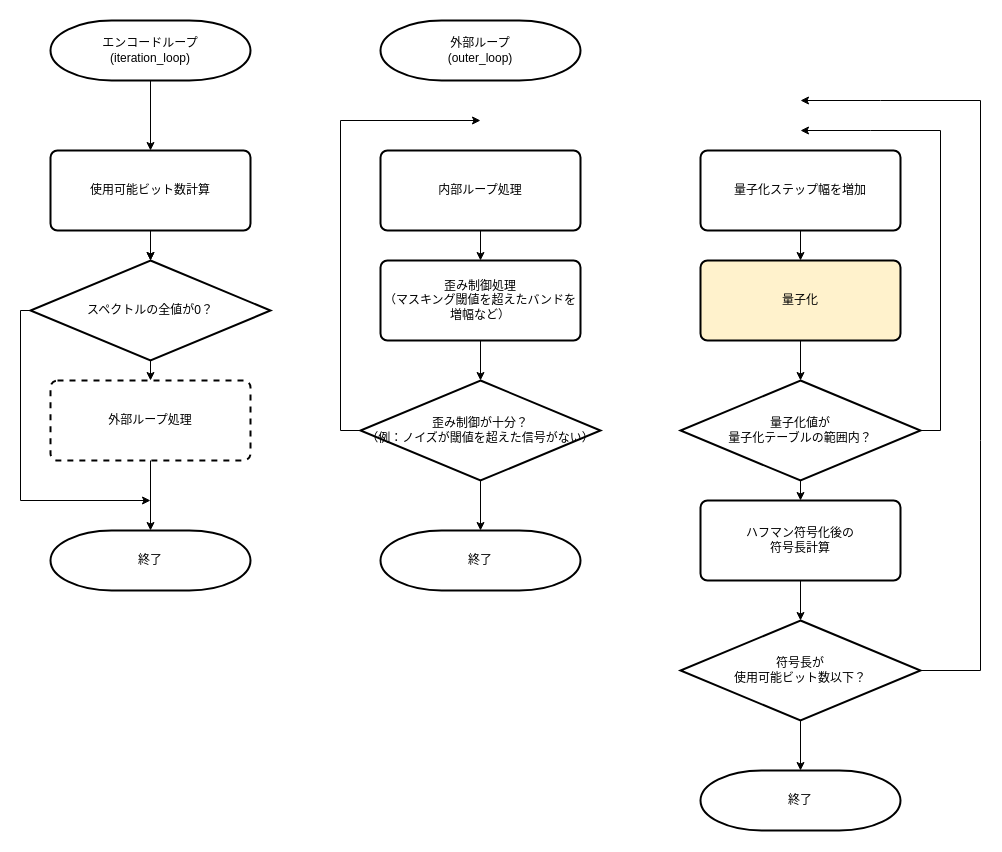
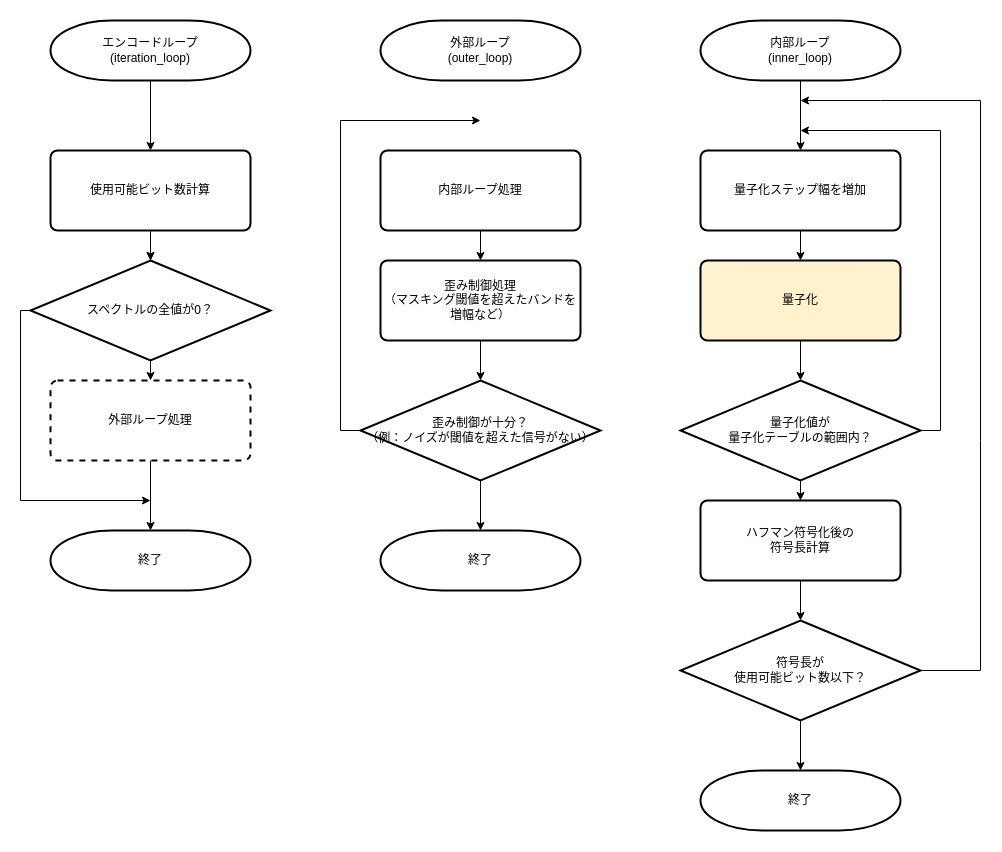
  <mxCell id="0" />
  <mxCell id="1" parent="0" />
  <mxCell id="2" value="量子化ステップ幅を増加" style="rounded=1;whiteSpace=wrap;html=1;absoluteArcSize=1;arcSize=14;strokeWidth=2;" vertex="1" parent="1"><mxGeometry x="700" y="150" width="200" height="80" as="geometry" /></mxCell>
  <mxCell id="3" value="量子化" style="rounded=1;whiteSpace=wrap;html=1;absoluteArcSize=1;arcSize=14;strokeWidth=2;fillColor=#fff2cc;" vertex="1" parent="1"><mxGeometry x="700" y="260" width="200" height="80" as="geometry" /></mxCell>
  <mxCell id="4" value="量子化値が&lt;br&gt;量子化テーブルの範囲内？" style="strokeWidth=2;html=1;shape=mxgraph.flowchart.decision;whiteSpace=wrap;" vertex="1" parent="1"><mxGeometry x="680" y="380" width="240" height="100" as="geometry" /></mxCell>
  <mxCell id="5" value="" style="endArrow=classic;html=1;rounded=0;entryX=0.5;entryY=0;entryDx=0;entryDy=0;exitX=0.5;exitY=1;exitDx=0;exitDy=0;" edge="1" parent="1" source="2" target="3"><mxGeometry width="50" height="50" relative="1" as="geometry"><mxPoint x="760" y="340" as="sourcePoint" /><mxPoint x="810" y="290" as="targetPoint" /></mxGeometry></mxCell>
  <mxCell id="6" value="" style="endArrow=classic;html=1;rounded=0;exitX=0.5;exitY=1;exitDx=0;exitDy=0;" edge="1" parent="1" source="3" target="4"><mxGeometry width="50" height="50" relative="1" as="geometry"><mxPoint x="810" y="230" as="sourcePoint" /><mxPoint x="810" y="270" as="targetPoint" /></mxGeometry></mxCell>
+ <mxCell id="7" value="内部ループ&lt;div&gt;(inner_loop)&lt;/div&gt;" style="strokeWidth=2;html=1;shape=mxgraph.flowchart.terminator;whiteSpace=wrap;" vertex="1" parent="1"><mxGeometry x="700" width="200" height="60" as="geometry" y="20" /></mxCell>
+ <mxCell id="8" value="" style="endArrow=classic;html=1;rounded=0;exitX=0.5;exitY=1;exitDx=0;exitDy=0;exitPerimeter=0;entryX=0.5;entryY=0;entryDx=0;entryDy=0;" edge="1" parent="1" source="7" target="2"><mxGeometry width="50" height="50" relative="1" as="geometry"><mxPoint x="810" y="230" as="sourcePoint" /><mxPoint x="800" y="130" as="targetPoint" /></mxGeometry></mxCell>
  <mxCell id="9" value="" style="endArrow=classic;html=1;rounded=0;exitX=1;exitY=0.5;exitDx=0;exitDy=0;exitPerimeter=0;" edge="1" parent="1" source="4"><mxGeometry width="50" height="50" relative="1" as="geometry"><mxPoint x="940" y="470" as="sourcePoint" /><mxPoint x="800" y="130" as="targetPoint" /><Array as="points"><mxPoint x="940" y="430" /><mxPoint x="940" y="130" /><mxPoint x="870" y="130" /></Array></mxGeometry></mxCell>
  <mxCell id="10" value="ハフマン符号化後の&lt;div&gt;符号長計算&lt;/div&gt;" style="rounded=1;whiteSpace=wrap;html=1;absoluteArcSize=1;arcSize=14;strokeWidth=2;" vertex="1" parent="1"><mxGeometry x="700" y="500" width="200" height="80" as="geometry" /></mxCell>
  <mxCell id="11" value="符号長が&lt;br&gt;使用可能ビット数以下？" style="strokeWidth=2;html=1;shape=mxgraph.flowchart.decision;whiteSpace=wrap;" vertex="1" parent="1"><mxGeometry x="680" y="620" width="240" height="100" as="geometry" /></mxCell>
  <mxCell id="12" value="" style="endArrow=classic;html=1;rounded=0;exitX=1;exitY=0.5;exitDx=0;exitDy=0;exitPerimeter=0;" edge="1" parent="1" source="11"><mxGeometry width="50" height="50" relative="1" as="geometry"><mxPoint x="950" y="750" as="sourcePoint" /><mxPoint x="800" y="100" as="targetPoint" /><Array as="points"><mxPoint x="980" y="670" /><mxPoint x="980" y="440" /><mxPoint x="980" y="100" /><mxPoint x="880" y="100" /></Array></mxGeometry></mxCell>
  <mxCell id="13" value="" style="endArrow=classic;html=1;rounded=0;entryX=0.5;entryY=0;entryDx=0;entryDy=0;" edge="1" parent="1" target="10"><mxGeometry width="50" height="50" relative="1" as="geometry"><mxPoint x="800" y="480" as="sourcePoint" /><mxPoint x="810" y="390" as="targetPoint" /></mxGeometry></mxCell>
  <mxCell id="14" value="" style="endArrow=classic;html=1;rounded=0;entryX=0.5;entryY=0;entryDx=0;entryDy=0;entryPerimeter=0;exitX=0.5;exitY=1;exitDx=0;exitDy=0;" edge="1" parent="1" source="10" target="11"><mxGeometry width="50" height="50" relative="1" as="geometry"><mxPoint x="800" y="610" as="sourcePoint" /><mxPoint x="810" y="540" as="targetPoint" /></mxGeometry></mxCell>
  <mxCell id="15" value="終了" style="strokeWidth=2;html=1;shape=mxgraph.flowchart.terminator;whiteSpace=wrap;" vertex="1" parent="1"><mxGeometry x="700" y="770" width="200" height="60" as="geometry" /></mxCell>
  <mxCell id="16" value="" style="endArrow=classic;html=1;rounded=0;entryX=0.5;entryY=0;entryDx=0;entryDy=0;entryPerimeter=0;" edge="1" parent="1" target="15"><mxGeometry width="50" height="50" relative="1" as="geometry"><mxPoint x="800" y="720" as="sourcePoint" /><mxPoint x="810" y="630" as="targetPoint" /></mxGeometry></mxCell>
  <mxCell id="17" value="外部ループ&lt;div&gt;(outer_loop)&lt;/div&gt;" style="strokeWidth=2;html=1;shape=mxgraph.flowchart.terminator;whiteSpace=wrap;" vertex="1" parent="1"><mxGeometry x="380" width="200" height="60" as="geometry" y="20" /></mxCell>
  <mxCell id="18" value="内部ループ処理" style="rounded=1;whiteSpace=wrap;html=1;absoluteArcSize=1;arcSize=14;strokeWidth=2;" vertex="1" parent="1"><mxGeometry x="380" y="150" width="200" height="80" as="geometry" /></mxCell>
  <mxCell id="19" value="歪み制御処理&lt;div&gt;（マスキング閾値を超えたバンドを増幅など）&lt;/div&gt;" style="rounded=1;whiteSpace=wrap;html=1;absoluteArcSize=1;arcSize=14;strokeWidth=2;" vertex="1" parent="1"><mxGeometry x="380" y="260" width="200" height="80" as="geometry" /></mxCell>
  <mxCell id="20" value="歪み制御が十分？&lt;div&gt;（例：ノイズが閾値を超えた信号がない）&lt;/div&gt;" style="strokeWidth=2;html=1;shape=mxgraph.flowchart.decision;whiteSpace=wrap;" vertex="1" parent="1"><mxGeometry x="360" y="380" width="240" height="100" as="geometry" /></mxCell>
  <mxCell id="21" value="" style="endArrow=classic;html=1;rounded=0;entryX=0.5;entryY=0;entryDx=0;entryDy=0;" edge="1" parent="1" target="19"><mxGeometry width="50" height="50" relative="1" as="geometry"><mxPoint x="480" y="230" as="sourcePoint" /><mxPoint x="490" y="160" as="targetPoint" /></mxGeometry></mxCell>
  <mxCell id="22" value="" style="endArrow=classic;html=1;rounded=0;entryX=0.5;entryY=0;entryDx=0;entryDy=0;entryPerimeter=0;exitX=0.5;exitY=1;exitDx=0;exitDy=0;" edge="1" parent="1" source="19" target="20"><mxGeometry width="50" height="50" relative="1" as="geometry"><mxPoint x="490" y="240" as="sourcePoint" /><mxPoint x="490" y="270" as="targetPoint" /></mxGeometry></mxCell>
  <mxCell id="23" value="" style="endArrow=classic;html=1;rounded=0;exitX=0;exitY=0.5;exitDx=0;exitDy=0;exitPerimeter=0;" edge="1" parent="1" source="20"><mxGeometry width="50" height="50" relative="1" as="geometry"><mxPoint x="340" y="120" as="sourcePoint" /><mxPoint x="480" y="120" as="targetPoint" /><Array as="points"><mxPoint x="340" y="430" /><mxPoint x="340" y="120" /></Array></mxGeometry></mxCell>
  <mxCell id="24" value="終了" style="strokeWidth=2;html=1;shape=mxgraph.flowchart.terminator;whiteSpace=wrap;" vertex="1" parent="1"><mxGeometry x="380" y="530" width="200" height="60" as="geometry" /></mxCell>
  <mxCell id="25" value="" style="endArrow=classic;html=1;rounded=0;entryX=0.5;entryY=0;entryDx=0;entryDy=0;entryPerimeter=0;exitX=0.5;exitY=1;exitDx=0;exitDy=0;exitPerimeter=0;" edge="1" parent="1" target="24" source="20"><mxGeometry width="50" height="50" relative="1" as="geometry"><mxPoint x="480" y="490" as="sourcePoint" /><mxPoint x="490" y="390" as="targetPoint" /></mxGeometry></mxCell>
  <mxCell id="26" value="エンコードループ&lt;div&gt;(iteration_loop)&lt;/div&gt;" style="strokeWidth=2;html=1;shape=mxgraph.flowchart.terminator;whiteSpace=wrap;" vertex="1" parent="1"><mxGeometry x="50" width="200" height="60" as="geometry" y="20" /></mxCell>
  <mxCell id="27" value="" style="edgeStyle=orthogonalEdgeStyle;rounded=0;orthogonalLoop=1;jettySize=auto;html=1;" edge="1" parent="1" source="28" target="29"><mxGeometry relative="1" as="geometry" /></mxCell>
  <mxCell id="28" value="使用可能ビット数計算" style="rounded=1;whiteSpace=wrap;html=1;absoluteArcSize=1;arcSize=14;strokeWidth=2;" vertex="1" parent="1"><mxGeometry x="50" y="150" width="200" height="80" as="geometry" /></mxCell>
  <mxCell id="29" value="スペクトルの全値が0？" style="strokeWidth=2;html=1;shape=mxgraph.flowchart.decision;whiteSpace=wrap;" vertex="1" parent="1"><mxGeometry x="30" y="260" width="240" height="100" as="geometry" /></mxCell>
  <mxCell id="30" value="" style="endArrow=classic;html=1;rounded=0;entryX=0.5;entryY=0;entryDx=0;entryDy=0;exitX=0.5;exitY=1;exitDx=0;exitDy=0;exitPerimeter=0;" edge="1" parent="1" source="26" target="28"><mxGeometry width="50" height="50" relative="1" as="geometry"><mxPoint x="480" y="240" as="sourcePoint" /><mxPoint x="480" y="270" as="targetPoint" /></mxGeometry></mxCell>
  <mxCell id="31" value="" style="endArrow=classic;html=1;rounded=0;entryX=0.5;entryY=0;entryDx=0;entryDy=0;" edge="1" parent="1"><mxGeometry width="50" height="50" relative="1" as="geometry"><mxPoint x="150" y="230" as="sourcePoint" /><mxPoint x="150" y="260" as="targetPoint" /></mxGeometry></mxCell>
  <mxCell id="32" value="終了" style="strokeWidth=2;html=1;shape=mxgraph.flowchart.terminator;whiteSpace=wrap;" vertex="1" parent="1"><mxGeometry x="50" y="530" width="200" height="60" as="geometry" /></mxCell>
  <mxCell id="33" value="外部ループ処理" style="rounded=1;whiteSpace=wrap;html=1;absoluteArcSize=1;arcSize=14;strokeWidth=2;dashed=1;" vertex="1" parent="1"><mxGeometry x="50" y="380" width="200" height="80" as="geometry" /></mxCell>
  <mxCell id="34" value="" style="endArrow=classic;html=1;rounded=0;entryX=0.5;entryY=0;entryDx=0;entryDy=0;exitX=0.5;exitY=1;exitDx=0;exitDy=0;exitPerimeter=0;" edge="1" parent="1" source="29" target="33"><mxGeometry width="50" height="50" relative="1" as="geometry"><mxPoint x="160" y="240" as="sourcePoint" /><mxPoint x="160" y="270" as="targetPoint" /></mxGeometry></mxCell>
  <mxCell id="35" value="" style="endArrow=classic;html=1;rounded=0;entryX=0.5;entryY=0;entryDx=0;entryDy=0;entryPerimeter=0;exitX=0.5;exitY=1;exitDx=0;exitDy=0;" edge="1" parent="1" source="33" target="32"><mxGeometry width="50" height="50" relative="1" as="geometry"><mxPoint x="150" y="480" as="sourcePoint" /><mxPoint x="160" y="410" as="targetPoint" /></mxGeometry></mxCell>
  <mxCell id="36" value="" style="endArrow=classic;html=1;rounded=0;exitX=0;exitY=0.5;exitDx=0;exitDy=0;exitPerimeter=0;" edge="1" parent="1" source="29"><mxGeometry width="50" height="50" relative="1" as="geometry"><mxPoint x="160" y="470" as="sourcePoint" /><mxPoint x="150" y="500" as="targetPoint" /><Array as="points"><mxPoint x="20" y="310" /><mxPoint x="20" y="500" /></Array></mxGeometry></mxCell>
